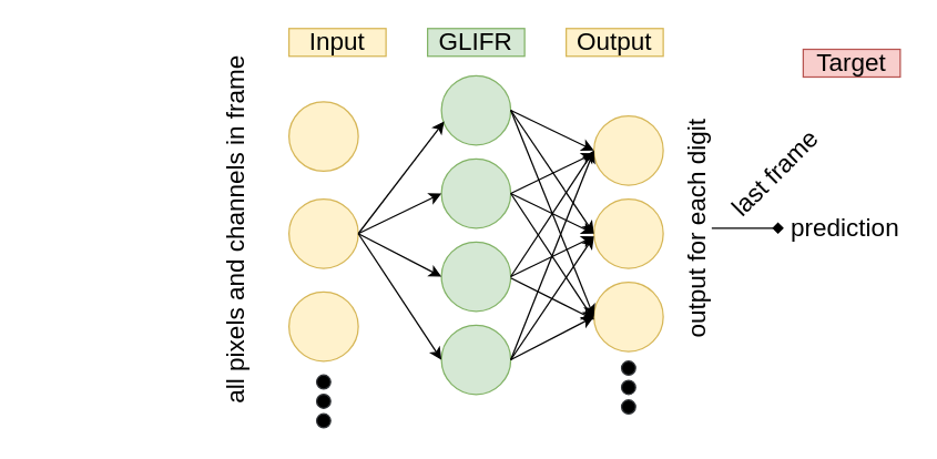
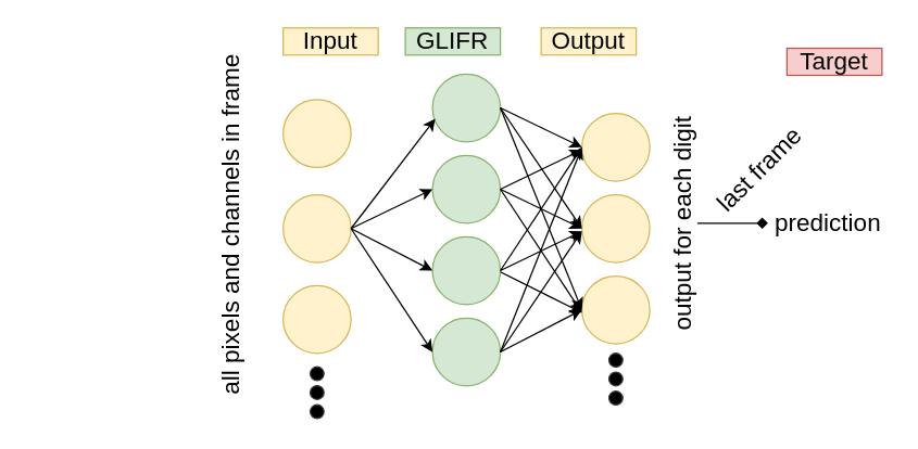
  <mxCell id="0" />
  <mxCell id="1" parent="0" />
  <mxCell id="2" value="" style="ellipse;whiteSpace=wrap;html=1;aspect=fixed;fillColor=#d5e8d4;strokeColor=#82b366;" vertex="1" parent="1"><mxGeometry x="318" y="54" width="50" height="50" as="geometry" /></mxCell>
  <mxCell id="3" value="" style="ellipse;whiteSpace=wrap;html=1;aspect=fixed;fillColor=#d5e8d4;strokeColor=#82b366;" vertex="1" parent="1"><mxGeometry x="318" y="114" width="50" height="50" as="geometry" /></mxCell>
  <mxCell id="4" value="" style="ellipse;whiteSpace=wrap;html=1;aspect=fixed;fillColor=#d5e8d4;strokeColor=#82b366;" vertex="1" parent="1"><mxGeometry x="318" y="174" width="50" height="50" as="geometry" /></mxCell>
  <mxCell id="5" value="" style="ellipse;whiteSpace=wrap;html=1;aspect=fixed;fillColor=#d5e8d4;strokeColor=#82b366;" vertex="1" parent="1"><mxGeometry x="318" y="234" width="50" height="50" as="geometry" /></mxCell>
  <mxCell id="6" value="" style="ellipse;whiteSpace=wrap;html=1;aspect=fixed;fillColor=#fff2cc;strokeColor=#d6b656;" vertex="1" parent="1"><mxGeometry x="208" y="143" width="50" height="50" as="geometry" /></mxCell>
  <mxCell id="7" value="" style="ellipse;whiteSpace=wrap;html=1;aspect=fixed;fillColor=#fff2cc;strokeColor=#d6b656;" vertex="1" parent="1"><mxGeometry x="428" y="83" width="50" height="50" as="geometry" /></mxCell>
  <mxCell id="8" value="" style="ellipse;whiteSpace=wrap;html=1;aspect=fixed;fillColor=#fff2cc;strokeColor=#d6b656;" vertex="1" parent="1"><mxGeometry x="428" y="143" width="50" height="50" as="geometry" /></mxCell>
  <mxCell id="9" value="" style="ellipse;whiteSpace=wrap;html=1;aspect=fixed;fillColor=#fff2cc;strokeColor=#d6b656;" vertex="1" parent="1"><mxGeometry x="428" y="203" width="50" height="50" as="geometry" /></mxCell>
  <mxCell id="10" value="" style="endArrow=classic;html=1;exitX=1;exitY=0.5;exitDx=0;exitDy=0;entryX=0.04;entryY=0.66;entryDx=0;entryDy=0;entryPerimeter=0;" edge="1" parent="1" source="6" target="2"><mxGeometry width="50" height="50" relative="1" as="geometry"><mxPoint x="378" y="220" as="sourcePoint" /><mxPoint x="428" y="170" as="targetPoint" /></mxGeometry></mxCell>
  <mxCell id="11" value="" style="endArrow=classic;html=1;exitX=1;exitY=0.5;exitDx=0;exitDy=0;entryX=0;entryY=0.5;entryDx=0;entryDy=0;" edge="1" parent="1" source="6" target="3"><mxGeometry width="50" height="50" relative="1" as="geometry"><mxPoint x="378" y="220" as="sourcePoint" /><mxPoint x="428" y="170" as="targetPoint" /></mxGeometry></mxCell>
  <mxCell id="12" value="" style="endArrow=classic;html=1;exitX=1;exitY=0.5;exitDx=0;exitDy=0;entryX=0;entryY=0.5;entryDx=0;entryDy=0;" edge="1" parent="1" source="6" target="4"><mxGeometry width="50" height="50" relative="1" as="geometry"><mxPoint x="258" y="210" as="sourcePoint" /><mxPoint x="308" y="160" as="targetPoint" /></mxGeometry></mxCell>
  <mxCell id="13" value="" style="endArrow=classic;html=1;exitX=1;exitY=0.5;exitDx=0;exitDy=0;entryX=0;entryY=0.5;entryDx=0;entryDy=0;" edge="1" parent="1" source="6" target="5"><mxGeometry width="50" height="50" relative="1" as="geometry"><mxPoint x="378" y="220" as="sourcePoint" /><mxPoint x="428" y="170" as="targetPoint" /></mxGeometry></mxCell>
  <mxCell id="14" value="" style="endArrow=classic;html=1;exitX=1;exitY=0.5;exitDx=0;exitDy=0;entryX=0;entryY=0.5;entryDx=0;entryDy=0;" edge="1" parent="1" source="2" target="7"><mxGeometry width="50" height="50" relative="1" as="geometry"><mxPoint x="378" y="220" as="sourcePoint" /><mxPoint x="428" y="170" as="targetPoint" /></mxGeometry></mxCell>
  <mxCell id="15" value="" style="endArrow=classic;html=1;exitX=1;exitY=0.5;exitDx=0;exitDy=0;entryX=0;entryY=0.5;entryDx=0;entryDy=0;" edge="1" parent="1" source="2" target="8"><mxGeometry width="50" height="50" relative="1" as="geometry"><mxPoint x="378" y="89" as="sourcePoint" /><mxPoint x="438" y="118" as="targetPoint" /></mxGeometry></mxCell>
  <mxCell id="16" value="" style="endArrow=classic;html=1;exitX=1;exitY=0.5;exitDx=0;exitDy=0;entryX=0;entryY=0.5;entryDx=0;entryDy=0;" edge="1" parent="1" source="2" target="9"><mxGeometry width="50" height="50" relative="1" as="geometry"><mxPoint x="388" y="99" as="sourcePoint" /><mxPoint x="448" y="128" as="targetPoint" /></mxGeometry></mxCell>
  <mxCell id="17" value="" style="endArrow=classic;html=1;exitX=1;exitY=0.5;exitDx=0;exitDy=0;" edge="1" parent="1" source="3"><mxGeometry width="50" height="50" relative="1" as="geometry"><mxPoint x="398" y="109" as="sourcePoint" /><mxPoint x="428" y="230" as="targetPoint" /></mxGeometry></mxCell>
  <mxCell id="18" value="" style="endArrow=classic;html=1;exitX=1;exitY=0.5;exitDx=0;exitDy=0;entryX=0;entryY=0.5;entryDx=0;entryDy=0;" edge="1" parent="1" source="4" target="7"><mxGeometry width="50" height="50" relative="1" as="geometry"><mxPoint x="408" y="119" as="sourcePoint" /><mxPoint x="428" y="220" as="targetPoint" /></mxGeometry></mxCell>
  <mxCell id="19" value="" style="endArrow=classic;html=1;exitX=1;exitY=0.5;exitDx=0;exitDy=0;" edge="1" parent="1" source="3"><mxGeometry width="50" height="50" relative="1" as="geometry"><mxPoint x="428" y="139" as="sourcePoint" /><mxPoint x="428" y="168" as="targetPoint" /></mxGeometry></mxCell>
  <mxCell id="20" value="" style="endArrow=classic;html=1;" edge="1" parent="1"><mxGeometry width="50" height="50" relative="1" as="geometry"><mxPoint x="368" y="200" as="sourcePoint" /><mxPoint x="428" y="230" as="targetPoint" /></mxGeometry></mxCell>
  <mxCell id="21" value="" style="endArrow=classic;html=1;exitX=1;exitY=0.5;exitDx=0;exitDy=0;" edge="1" parent="1" source="4"><mxGeometry width="50" height="50" relative="1" as="geometry"><mxPoint x="378" y="220" as="sourcePoint" /><mxPoint x="428" y="170" as="targetPoint" /></mxGeometry></mxCell>
  <mxCell id="22" value="" style="endArrow=classic;html=1;exitX=1;exitY=0.5;exitDx=0;exitDy=0;entryX=0;entryY=0.5;entryDx=0;entryDy=0;" edge="1" parent="1" source="5" target="9"><mxGeometry width="50" height="50" relative="1" as="geometry"><mxPoint x="378" y="220" as="sourcePoint" /><mxPoint x="428" y="170" as="targetPoint" /></mxGeometry></mxCell>
  <mxCell id="23" value="" style="endArrow=classic;html=1;exitX=1;exitY=0.5;exitDx=0;exitDy=0;" edge="1" parent="1" source="5"><mxGeometry width="50" height="50" relative="1" as="geometry"><mxPoint x="378" y="220" as="sourcePoint" /><mxPoint x="428" y="170" as="targetPoint" /></mxGeometry></mxCell>
  <mxCell id="24" value="" style="endArrow=classic;html=1;entryX=0;entryY=0.5;entryDx=0;entryDy=0;exitX=1;exitY=0.5;exitDx=0;exitDy=0;" edge="1" parent="1" source="5" target="7"><mxGeometry width="50" height="50" relative="1" as="geometry"><mxPoint x="378" y="220" as="sourcePoint" /><mxPoint x="428" y="170" as="targetPoint" /></mxGeometry></mxCell>
  <mxCell id="25" value="" style="endArrow=classic;html=1;exitX=1;exitY=0.5;exitDx=0;exitDy=0;" edge="1" parent="1" source="3"><mxGeometry width="50" height="50" relative="1" as="geometry"><mxPoint x="378" y="220" as="sourcePoint" /><mxPoint x="428" y="110" as="targetPoint" /></mxGeometry></mxCell>
  <mxCell id="26" value="&lt;font style=&quot;font-size: 18px&quot;&gt;all pixels and channels in frame&lt;/font&gt;" style="text;html=1;strokeColor=none;fillColor=none;align=center;verticalAlign=middle;whiteSpace=wrap;rounded=0;rotation=-90;" vertex="1" parent="1"><mxGeometry x="20.75" y="155.75" width="298.5" height="20" as="geometry" /></mxCell>
- <mxCell id="27" value="GLIFR" style="text;html=1;strokeColor=#82b366;fillColor=#d5e8d4;align=center;verticalAlign=middle;whiteSpace=wrap;rounded=0;fontSize=18;" vertex="1" parent="1"><mxGeometry x="308" y="20" width="70" height="20" as="geometry" /></mxCell>
- <mxCell id="28" value="Output" style="text;html=1;strokeColor=#d6b656;fillColor=#fff2cc;align=center;verticalAlign=middle;whiteSpace=wrap;rounded=0;fontSize=18;" vertex="1" parent="1"><mxGeometry x="408" y="20" width="70" height="20" as="geometry" /></mxCell>
+ <mxCell id="27" value="GLIFR" style="text;html=1;strokeColor=#82b366;fillColor=#d5e8d4;align=center;verticalAlign=middle;whiteSpace=wrap;rounded=0;fontSize=18;" vertex="1" parent="1"><mxGeometry x="298" y="20" width="70" height="20" as="geometry" /></mxCell>
+ <mxCell id="28" value="Output" style="text;html=1;strokeColor=#d6b656;fillColor=#fff2cc;align=center;verticalAlign=middle;whiteSpace=wrap;rounded=0;fontSize=18;" vertex="1" parent="1"><mxGeometry x="398" y="20" width="70" height="20" as="geometry" /></mxCell>
  <mxCell id="29" value="Input" style="text;html=1;strokeColor=#d6b656;fillColor=#fff2cc;align=center;verticalAlign=middle;whiteSpace=wrap;rounded=0;fontSize=18;" vertex="1" parent="1"><mxGeometry x="208" y="20" width="70" height="20" as="geometry" /></mxCell>
  <mxCell id="30" value="Target" style="text;html=1;strokeColor=#b85450;fillColor=#f8cecc;align=center;verticalAlign=middle;whiteSpace=wrap;rounded=0;fontSize=18;" vertex="1" parent="1"><mxGeometry x="578.99" y="35" width="70" height="20" as="geometry" /></mxCell>
  <mxCell id="31" value="" style="ellipse;whiteSpace=wrap;html=1;aspect=fixed;fillColor=#fff2cc;strokeColor=#d6b656;" vertex="1" parent="1"><mxGeometry x="208" y="210" width="50" height="50" as="geometry" /></mxCell>
  <mxCell id="32" value="" style="ellipse;whiteSpace=wrap;html=1;aspect=fixed;fillColor=#fff2cc;strokeColor=#d6b656;" vertex="1" parent="1"><mxGeometry x="208" y="72.87" width="50" height="50" as="geometry" /></mxCell>
  <mxCell id="33" value="" style="ellipse;whiteSpace=wrap;html=1;aspect=fixed;strokeColor=#36393d;fillColor=#000000;" vertex="1" parent="1"><mxGeometry x="447.93" y="260" width="10.13" height="10.13" as="geometry" /></mxCell>
  <mxCell id="34" value="" style="ellipse;whiteSpace=wrap;html=1;aspect=fixed;strokeColor=#36393d;fillColor=#000000;" vertex="1" parent="1"><mxGeometry x="447.93" y="273.87" width="10.13" height="10.13" as="geometry" /></mxCell>
  <mxCell id="35" value="" style="ellipse;whiteSpace=wrap;html=1;aspect=fixed;strokeColor=#36393d;fillColor=#000000;" vertex="1" parent="1"><mxGeometry x="447.93" y="288" width="10.13" height="10.13" as="geometry" /></mxCell>
  <mxCell id="36" value="" style="ellipse;whiteSpace=wrap;html=1;aspect=fixed;strokeColor=#36393d;fillColor=#000000;" vertex="1" parent="1"><mxGeometry x="227.93" y="270" width="10.13" height="10.13" as="geometry" /></mxCell>
  <mxCell id="37" value="" style="ellipse;whiteSpace=wrap;html=1;aspect=fixed;strokeColor=#36393d;fillColor=#000000;" vertex="1" parent="1"><mxGeometry x="227.93" y="283.87" width="10.13" height="10.13" as="geometry" /></mxCell>
  <mxCell id="38" value="" style="ellipse;whiteSpace=wrap;html=1;aspect=fixed;strokeColor=#36393d;fillColor=#000000;" vertex="1" parent="1"><mxGeometry x="227.93" y="298" width="10.13" height="10.13" as="geometry" /></mxCell>
  <mxCell id="39" value="&lt;font style=&quot;font-size: 18px&quot;&gt;output for each digit&lt;/font&gt;" style="text;html=1;strokeColor=none;fillColor=none;align=center;verticalAlign=middle;whiteSpace=wrap;rounded=0;rotation=-90;" vertex="1" parent="1"><mxGeometry x="420.49" y="154" width="164.99" height="20" as="geometry" /></mxCell>
  <mxCell id="40" value="&lt;font style=&quot;font-size: 18px&quot;&gt;prediction&lt;/font&gt;" style="text;html=1;strokeColor=none;fillColor=none;align=center;verticalAlign=middle;whiteSpace=wrap;rounded=0;rotation=0;" vertex="1" parent="1"><mxGeometry x="565" y="154" width="88.98" height="20" as="geometry" /></mxCell>
  <mxCell id="41" value="" style="endArrow=diamond;html=1;exitX=0.5;exitY=1;exitDx=0;exitDy=0;entryX=0;entryY=0.5;entryDx=0;entryDy=0;" edge="1" parent="1" source="39" target="40"><mxGeometry width="50" height="50" relative="1" as="geometry"><mxPoint x="364" y="188" as="sourcePoint" /><mxPoint x="414" y="138" as="targetPoint" /></mxGeometry></mxCell>
  <mxCell id="42" value="last frame" style="text;html=1;strokeColor=none;fillColor=none;align=center;verticalAlign=middle;whiteSpace=wrap;rounded=0;rotation=-45;fontSize=18;" vertex="1" parent="1"><mxGeometry x="512.04" y="114.68" width="93.52" height="20" as="geometry" /></mxCell>
